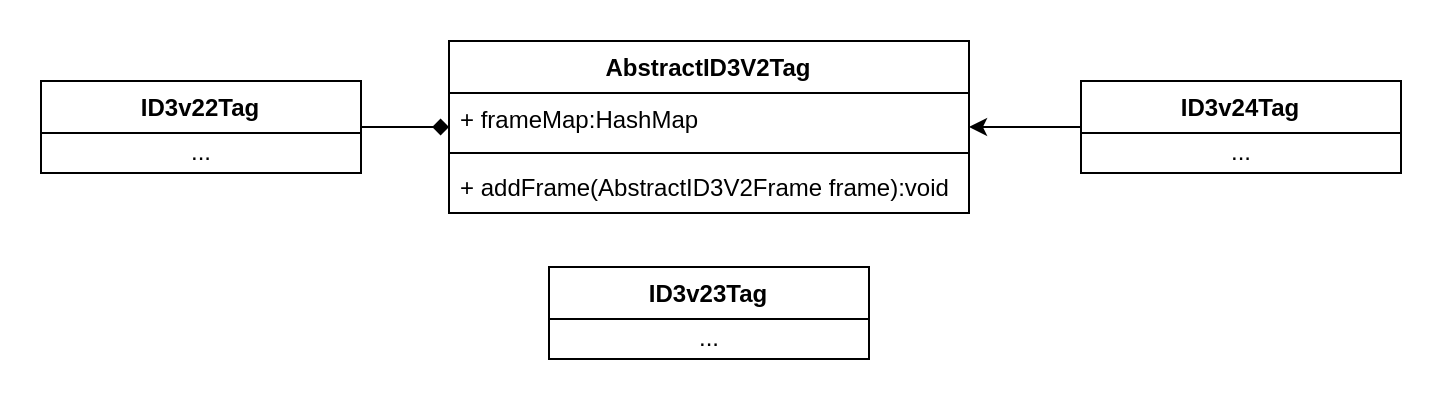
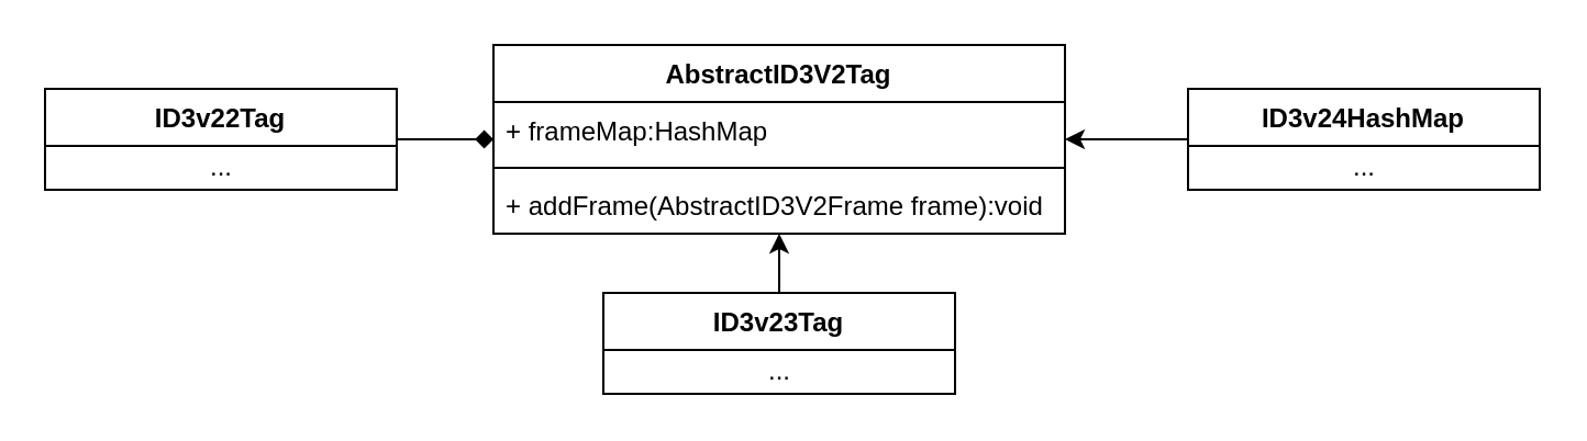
  <mxCell id="0" />
  <mxCell id="1" parent="0" />
+ <mxCell id="2" style="edgeStyle=orthogonalEdgeStyle;rounded=0;orthogonalLoop=1;jettySize=auto;html=1;" edge="1" parent="1" source="13" target="5"><mxGeometry relative="1" as="geometry" /></mxCell>
  <mxCell id="3" style="edgeStyle=orthogonalEdgeStyle;rounded=0;orthogonalLoop=1;jettySize=auto;html=1;endArrow=diamond;" edge="1" parent="1" source="11" target="5"><mxGeometry relative="1" as="geometry" /></mxCell>
  <mxCell id="4" style="edgeStyle=orthogonalEdgeStyle;rounded=0;orthogonalLoop=1;jettySize=auto;html=1;" edge="1" parent="1" source="9" target="5"><mxGeometry relative="1" as="geometry" /></mxCell>
  <mxCell id="5" value="AbstractID3V2Tag" style="swimlane;fontStyle=1;align=center;verticalAlign=top;childLayout=stackLayout;horizontal=1;startSize=26;horizontalStack=0;resizeParent=1;resizeParentMax=0;resizeLast=0;collapsible=1;marginBottom=0;strokeColor=#000000;" vertex="1" parent="1"><mxGeometry x="224" y="20" width="260" height="86" as="geometry" /></mxCell>
  <mxCell id="6" value="+ frameMap:HashMap" style="text;strokeColor=none;fillColor=none;align=left;verticalAlign=top;spacingLeft=4;spacingRight=4;overflow=hidden;rotatable=0;points=[[0,0.5],[1,0.5]];portConstraint=eastwest;" vertex="1" parent="5"><mxGeometry y="26" width="260" height="26" as="geometry" /></mxCell>
  <mxCell id="7" value="" style="line;strokeWidth=1;fillColor=none;align=left;verticalAlign=middle;spacingTop=-1;spacingLeft=3;spacingRight=3;rotatable=0;labelPosition=right;points=[];portConstraint=eastwest;" vertex="1" parent="5"><mxGeometry y="52" width="260" height="8" as="geometry" /></mxCell>
  <mxCell id="8" value="+ addFrame(AbstractID3V2Frame frame):void" style="text;strokeColor=none;fillColor=none;align=left;verticalAlign=top;spacingLeft=4;spacingRight=4;overflow=hidden;rotatable=0;points=[[0,0.5],[1,0.5]];portConstraint=eastwest;" vertex="1" parent="5"><mxGeometry y="60" width="260" height="26" as="geometry" /></mxCell>
- <mxCell id="9" value="ID3v24Tag" style="swimlane;fontStyle=1;align=center;verticalAlign=top;childLayout=stackLayout;horizontal=1;startSize=26;horizontalStack=0;resizeParent=1;resizeParentMax=0;resizeLast=0;collapsible=1;marginBottom=0;" vertex="1" parent="1"><mxGeometry x="540" y="40" width="160" height="46" as="geometry" /></mxCell>
+ <mxCell id="9" value="ID3v24HashMap" style="swimlane;fontStyle=1;align=center;verticalAlign=top;childLayout=stackLayout;horizontal=1;startSize=26;horizontalStack=0;resizeParent=1;resizeParentMax=0;resizeLast=0;collapsible=1;marginBottom=0;" vertex="1" parent="1"><mxGeometry x="540" y="40" width="160" height="46" as="geometry" /></mxCell>
  <mxCell id="10" value="..." style="text;html=1;align=center;verticalAlign=middle;resizable=0;points=[];autosize=1;" vertex="1" parent="9"><mxGeometry y="26" width="160" height="20" as="geometry" /></mxCell>
  <mxCell id="11" value="ID3v22Tag" style="swimlane;fontStyle=1;align=center;verticalAlign=top;childLayout=stackLayout;horizontal=1;startSize=26;horizontalStack=0;resizeParent=1;resizeParentMax=0;resizeLast=0;collapsible=1;marginBottom=0;" vertex="1" parent="1"><mxGeometry x="20" y="40" width="160" height="46" as="geometry" /></mxCell>
  <mxCell id="12" value="..." style="text;html=1;align=center;verticalAlign=middle;resizable=0;points=[];autosize=1;" vertex="1" parent="11"><mxGeometry y="26" width="160" height="20" as="geometry" /></mxCell>
  <mxCell id="13" value="ID3v23Tag" style="swimlane;fontStyle=1;align=center;verticalAlign=top;childLayout=stackLayout;horizontal=1;startSize=26;horizontalStack=0;resizeParent=1;resizeParentMax=0;resizeLast=0;collapsible=1;marginBottom=0;" vertex="1" parent="1"><mxGeometry x="274" y="133" width="160" height="46" as="geometry" /></mxCell>
  <mxCell id="14" value="..." style="text;html=1;align=center;verticalAlign=middle;resizable=0;points=[];autosize=1;" vertex="1" parent="13"><mxGeometry y="26" width="160" height="20" as="geometry" /></mxCell>
